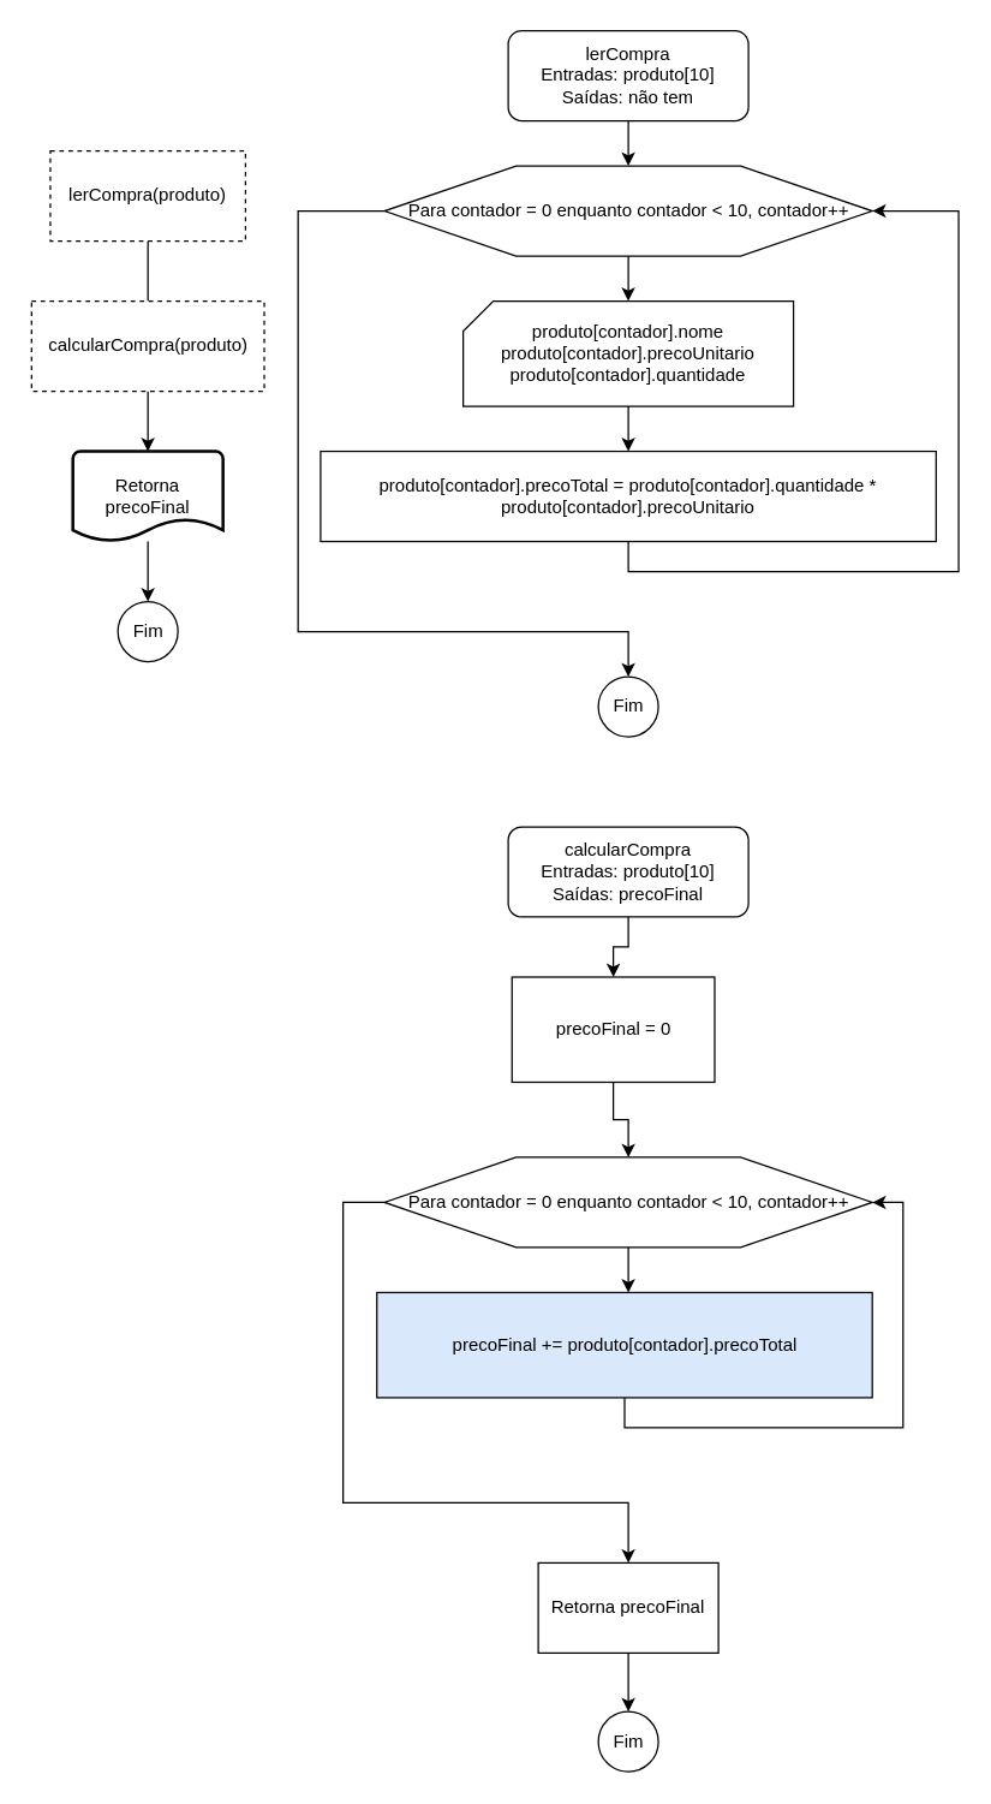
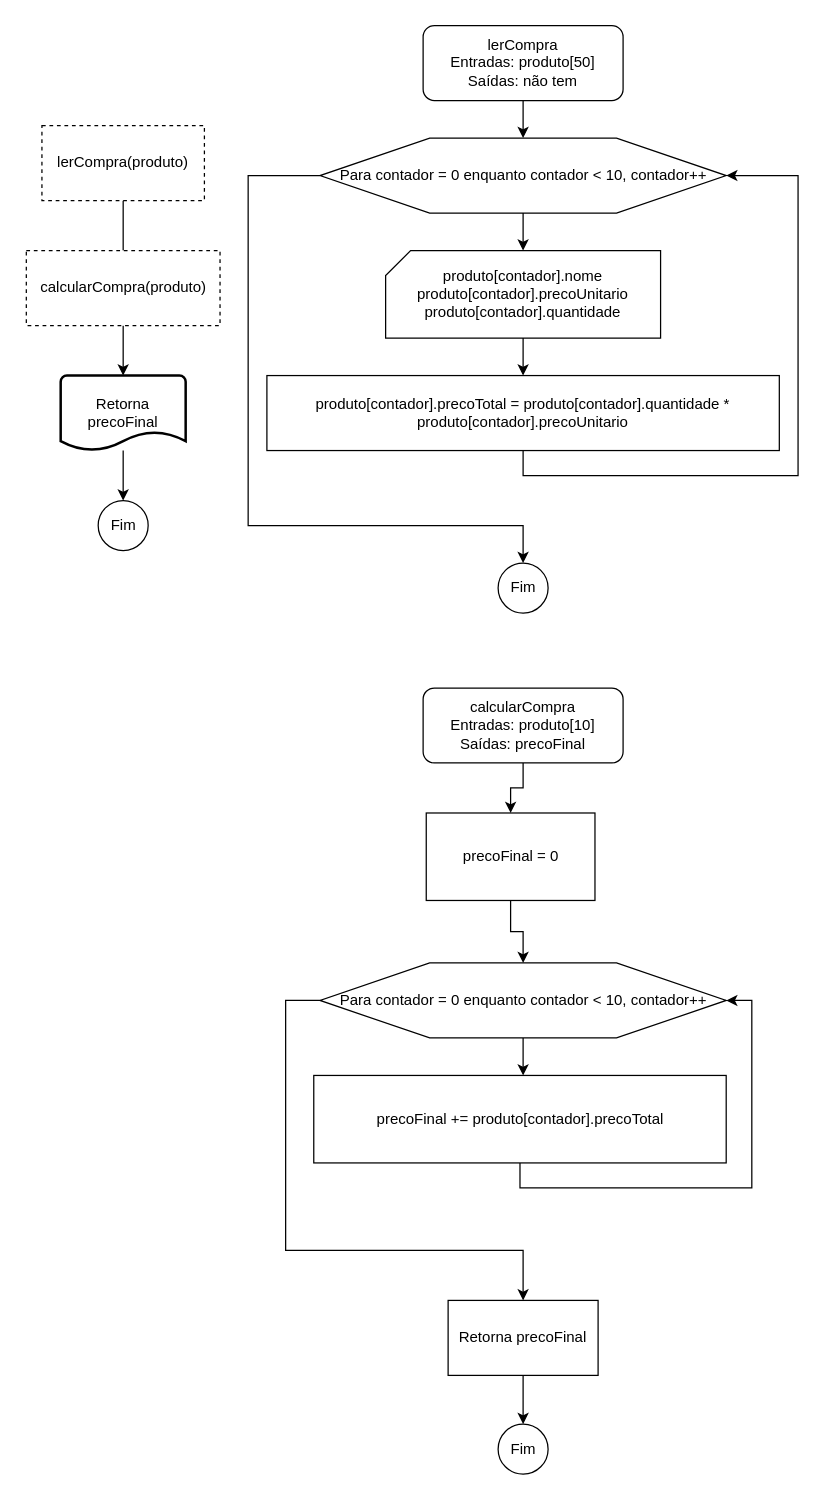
  <mxCell id="0" />
  <mxCell id="1" parent="0" />
  <mxCell id="2" value="" style="edgeStyle=orthogonalEdgeStyle;rounded=0;orthogonalLoop=1;jettySize=auto;html=1;endArrow=none;" edge="1" parent="1" source="3" target="5"><mxGeometry relative="1" as="geometry" /></mxCell>
  <mxCell id="3" value="lerCompra(produto)" style="rounded=0;whiteSpace=wrap;html=1;dashed=1;" vertex="1" parent="1"><mxGeometry x="33" y="100" width="130" height="60" as="geometry" /></mxCell>
  <mxCell id="4" value="" style="edgeStyle=orthogonalEdgeStyle;rounded=0;orthogonalLoop=1;jettySize=auto;html=1;" edge="1" parent="1" source="5" target="27"><mxGeometry relative="1" as="geometry" /></mxCell>
  <mxCell id="5" value="calcularCompra(produto)" style="rounded=0;whiteSpace=wrap;html=1;dashed=1;" vertex="1" parent="1"><mxGeometry x="20.5" y="200" width="155" height="60" as="geometry" /></mxCell>
  <mxCell id="6" value="Fim" style="verticalLabelPosition=middle;verticalAlign=middle;html=1;shape=mxgraph.flowchart.on-page_reference;labelPosition=center;align=center;" vertex="1" parent="1"><mxGeometry x="78" y="400" width="40" height="40" as="geometry" /></mxCell>
  <mxCell id="7" value="" style="edgeStyle=orthogonalEdgeStyle;rounded=0;orthogonalLoop=1;jettySize=auto;html=1;" edge="1" parent="1" source="8" target="11"><mxGeometry relative="1" as="geometry" /></mxCell>
- <mxCell id="8" value="lerCompra&lt;br&gt;Entradas: produto[10]&lt;br&gt;Saídas: não tem" style="rounded=1;whiteSpace=wrap;html=1;" vertex="1" parent="1"><mxGeometry x="338" y="20" width="160" height="60" as="geometry" /></mxCell>
+ <mxCell id="8" value="lerCompra&lt;br&gt;Entradas: produto[50]&lt;br&gt;Saídas: não tem" style="rounded=1;whiteSpace=wrap;html=1;" vertex="1" parent="1"><mxGeometry x="338" y="20" width="160" height="60" as="geometry" /></mxCell>
  <mxCell id="9" value="" style="edgeStyle=orthogonalEdgeStyle;rounded=0;orthogonalLoop=1;jettySize=auto;html=1;" edge="1" parent="1" source="11" target="13"><mxGeometry relative="1" as="geometry" /></mxCell>
  <mxCell id="10" style="edgeStyle=orthogonalEdgeStyle;rounded=0;orthogonalLoop=1;jettySize=auto;html=1;entryX=0.5;entryY=0;entryDx=0;entryDy=0;entryPerimeter=0;" edge="1" parent="1" source="11" target="16"><mxGeometry relative="1" as="geometry"><Array as="points"><mxPoint x="198" y="140" /><mxPoint x="198" y="420" /><mxPoint x="418" y="420" /></Array></mxGeometry></mxCell>
  <mxCell id="11" value="Para contador = 0 enquanto contador &amp;lt; 10, contador++" style="verticalLabelPosition=middle;verticalAlign=middle;html=1;shape=hexagon;perimeter=hexagonPerimeter2;arcSize=6;size=0.27;labelPosition=center;align=center;" vertex="1" parent="1"><mxGeometry x="255.5" y="110" width="325" height="60" as="geometry" /></mxCell>
  <mxCell id="12" value="" style="edgeStyle=orthogonalEdgeStyle;rounded=0;orthogonalLoop=1;jettySize=auto;html=1;" edge="1" parent="1" source="13" target="15"><mxGeometry relative="1" as="geometry" /></mxCell>
  <mxCell id="13" value="&lt;span style=&quot;&quot;&gt;produto[contador].nome&lt;br&gt;&lt;/span&gt;produto[contador].precoUnitario&lt;br&gt;produto[contador].quantidade&lt;span style=&quot;&quot;&gt;&lt;br&gt;&lt;/span&gt;" style="verticalLabelPosition=middle;verticalAlign=middle;html=1;shape=card;whiteSpace=wrap;size=20;arcSize=12;labelPosition=center;align=center;" vertex="1" parent="1"><mxGeometry x="308" y="200" width="220" height="70" as="geometry" /></mxCell>
  <mxCell id="14" style="edgeStyle=orthogonalEdgeStyle;rounded=0;orthogonalLoop=1;jettySize=auto;html=1;entryX=1;entryY=0.5;entryDx=0;entryDy=0;" edge="1" parent="1" source="15" target="11"><mxGeometry relative="1" as="geometry"><Array as="points"><mxPoint x="418" y="380" /><mxPoint x="638" y="380" /><mxPoint x="638" y="140" /></Array></mxGeometry></mxCell>
  <mxCell id="15" value="produto[contador].precoTotal = produto[contador].quantidade * produto[contador].precoUnitario" style="rounded=0;whiteSpace=wrap;html=1;" vertex="1" parent="1"><mxGeometry x="213" y="300" width="410" height="60" as="geometry" /></mxCell>
  <mxCell id="16" value="Fim" style="verticalLabelPosition=middle;verticalAlign=middle;html=1;shape=mxgraph.flowchart.on-page_reference;labelPosition=center;align=center;" vertex="1" parent="1"><mxGeometry x="398" y="450" width="40" height="40" as="geometry" /></mxCell>
  <mxCell id="17" value="" style="edgeStyle=orthogonalEdgeStyle;rounded=0;orthogonalLoop=1;jettySize=auto;html=1;" edge="1" parent="1" source="18" target="25"><mxGeometry relative="1" as="geometry" /></mxCell>
  <mxCell id="18" value="calcularCompra&lt;br&gt;Entradas: produto[10]&lt;br&gt;Saídas: precoFinal" style="rounded=1;whiteSpace=wrap;html=1;" vertex="1" parent="1"><mxGeometry x="338" y="550" width="160" height="60" as="geometry" /></mxCell>
  <mxCell id="19" value="" style="edgeStyle=orthogonalEdgeStyle;rounded=0;orthogonalLoop=1;jettySize=auto;html=1;" edge="1" parent="1" source="21"><mxGeometry relative="1" as="geometry"><mxPoint x="418" y="860" as="targetPoint" /></mxGeometry></mxCell>
  <mxCell id="20" style="edgeStyle=orthogonalEdgeStyle;rounded=0;orthogonalLoop=1;jettySize=auto;html=1;" edge="1" parent="1" source="21"><mxGeometry relative="1" as="geometry"><mxPoint x="418" y="1040" as="targetPoint" /><Array as="points"><mxPoint x="228" y="800" /><mxPoint x="228" y="1000" /><mxPoint x="418" y="1000" /></Array></mxGeometry></mxCell>
  <mxCell id="21" value="Para contador = 0 enquanto contador &amp;lt; 10, contador++" style="verticalLabelPosition=middle;verticalAlign=middle;html=1;shape=hexagon;perimeter=hexagonPerimeter2;arcSize=6;size=0.27;labelPosition=center;align=center;" vertex="1" parent="1"><mxGeometry x="255.5" y="770" width="325" height="60" as="geometry" /></mxCell>
  <mxCell id="22" style="edgeStyle=orthogonalEdgeStyle;rounded=0;orthogonalLoop=1;jettySize=auto;html=1;entryX=1;entryY=0.5;entryDx=0;entryDy=0;" edge="1" parent="1" source="23" target="21"><mxGeometry relative="1" as="geometry"><Array as="points"><mxPoint x="416" y="950" /><mxPoint x="601" y="950" /><mxPoint x="601" y="800" /></Array></mxGeometry></mxCell>
- <mxCell id="23" value="precoFinal += produto[contador].precoTotal" style="rounded=0;whiteSpace=wrap;html=1;fillColor=#dae8fc;" vertex="1" parent="1"><mxGeometry x="250.5" y="860" width="330" height="70" as="geometry" /></mxCell>
+ <mxCell id="23" value="precoFinal += produto[contador].precoTotal" style="rounded=0;whiteSpace=wrap;html=1;" vertex="1" parent="1"><mxGeometry x="250.5" y="860" width="330" height="70" as="geometry" /></mxCell>
  <mxCell id="24" value="" style="edgeStyle=orthogonalEdgeStyle;rounded=0;orthogonalLoop=1;jettySize=auto;html=1;" edge="1" parent="1" source="25" target="21"><mxGeometry relative="1" as="geometry" /></mxCell>
  <mxCell id="25" value="precoFinal = 0" style="rounded=0;whiteSpace=wrap;html=1;" vertex="1" parent="1"><mxGeometry x="340.5" y="650" width="135" height="70" as="geometry" /></mxCell>
  <mxCell id="26" value="" style="edgeStyle=orthogonalEdgeStyle;rounded=0;orthogonalLoop=1;jettySize=auto;html=1;" edge="1" parent="1" source="27" target="6"><mxGeometry relative="1" as="geometry" /></mxCell>
  <mxCell id="27" value="Retorna precoFinal" style="strokeWidth=2;html=1;shape=mxgraph.flowchart.document2;whiteSpace=wrap;size=0.25;" vertex="1" parent="1"><mxGeometry x="48" y="300" width="100" height="60" as="geometry" /></mxCell>
  <mxCell id="28" value="" style="edgeStyle=orthogonalEdgeStyle;rounded=0;orthogonalLoop=1;jettySize=auto;html=1;" edge="1" parent="1" source="29" target="30"><mxGeometry relative="1" as="geometry" /></mxCell>
  <mxCell id="29" value="Retorna precoFinal" style="rounded=0;whiteSpace=wrap;html=1;" vertex="1" parent="1"><mxGeometry x="358" y="1040" width="120" height="60" as="geometry" /></mxCell>
  <mxCell id="30" value="Fim" style="verticalLabelPosition=middle;verticalAlign=middle;html=1;shape=mxgraph.flowchart.on-page_reference;labelPosition=center;align=center;" vertex="1" parent="1"><mxGeometry x="398" y="1139" width="40" height="40" as="geometry" /></mxCell>
